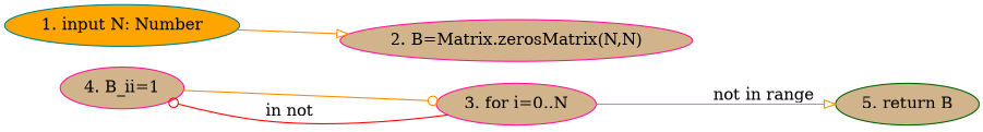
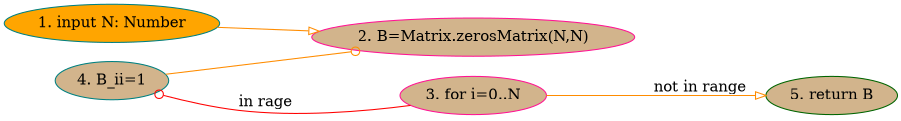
  digraph {
    rankdir=LR
    node [color=teal fillcolor=tan style=filled]
    edge [arrowhead=onormal color=darkorange]
    n1 [fillcolor=orange label="1. input N: Number"]
    n2 [color=deeppink label="2. B=Matrix.zerosMatrix(N,N)"]
    n3 [color=deeppink label="3. for i=0..N"]
-   n4 [color=deeppink label="4. B_ii=1"]
+   n4 [label="4. B_ii=1"]
    n5 [color=darkgreen label="5. return B"]
    n1 -> n2
-   n3 -> n4 [arrowhead=odot color=red label="in not"]
+   n3 -> n4 [arrowhead=odot color=red label="in rage"]
    n3 -> n5 [label="not in range"]
-   n4 -> n3 [arrowhead=odot]
+   n4 -> n2 [arrowhead=odot]
  }
